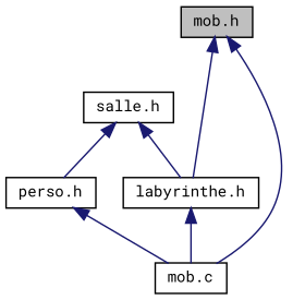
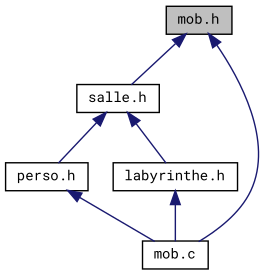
  digraph {
    fontname="Roboto Mono"
    node [color=black fillcolor=white fontname="Roboto Mono" fontsize=10 shape=record style=filled]
    edge [color=midnightblue dir=back fontname="Roboto Mono" fontsize=10 labelfontname=Helvetica labelfontsize=10 style=solid]
    n1 [fillcolor=grey75 fontcolor=black height=0.2 label="mob.h" width=0.4]
    n2 [height=0.2 label="salle.h" width=0.4]
    n3 [height=0.2 label="mob.c" width=0.4]
    n4 [height=0.2 label="labyrinthe.h" width=0.4]
    n5 [height=0.2 label="perso.h" width=0.4]
-   n1 -> n4
+   n1 -> n2
    n1 -> n3
    n2 -> n4
    n2 -> n5
    n4 -> n3
    n5 -> n3
  }
